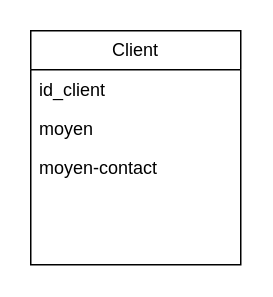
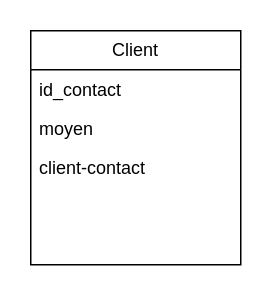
  <mxCell id="0" />
  <mxCell id="1" parent="0" />
  <mxCell id="2" value="Client" style="swimlane;fontStyle=0;childLayout=stackLayout;horizontal=1;startSize=26;fillColor=none;horizontalStack=0;resizeParent=1;resizeParentMax=0;resizeLast=0;collapsible=1;marginBottom=0;whiteSpace=wrap;html=1;" vertex="1" parent="1"><mxGeometry x="20" y="20" width="140" height="156" as="geometry" /></mxCell>
- <mxCell id="3" value="id_client&lt;div&gt;&lt;br&gt;&lt;/div&gt;" style="text;strokeColor=none;fillColor=none;align=left;verticalAlign=top;spacingLeft=4;spacingRight=4;overflow=hidden;rotatable=0;points=[[0,0.5],[1,0.5]];portConstraint=eastwest;whiteSpace=wrap;html=1;" vertex="1" parent="2"><mxGeometry y="26" width="140" height="26" as="geometry" /></mxCell>
+ <mxCell id="3" value="id_contact&lt;div&gt;&lt;br&gt;&lt;/div&gt;" style="text;strokeColor=none;fillColor=none;align=left;verticalAlign=top;spacingLeft=4;spacingRight=4;overflow=hidden;rotatable=0;points=[[0,0.5],[1,0.5]];portConstraint=eastwest;whiteSpace=wrap;html=1;" vertex="1" parent="2"><mxGeometry y="26" width="140" height="26" as="geometry" /></mxCell>
  <mxCell id="4" value="moyen" style="text;strokeColor=none;fillColor=none;align=left;verticalAlign=top;spacingLeft=4;spacingRight=4;overflow=hidden;rotatable=0;points=[[0,0.5],[1,0.5]];portConstraint=eastwest;whiteSpace=wrap;html=1;" vertex="1" parent="2"><mxGeometry y="52" width="140" height="26" as="geometry" /></mxCell>
- <mxCell id="5" value="moyen-contact" style="text;strokeColor=none;fillColor=none;align=left;verticalAlign=top;spacingLeft=4;spacingRight=4;overflow=hidden;rotatable=0;points=[[0,0.5],[1,0.5]];portConstraint=eastwest;whiteSpace=wrap;html=1;" vertex="1" parent="2"><mxGeometry y="78" width="140" height="26" as="geometry" /></mxCell>
+ <mxCell id="5" value="client-contact" style="text;strokeColor=none;fillColor=none;align=left;verticalAlign=top;spacingLeft=4;spacingRight=4;overflow=hidden;rotatable=0;points=[[0,0.5],[1,0.5]];portConstraint=eastwest;whiteSpace=wrap;html=1;" vertex="1" parent="2"><mxGeometry y="78" width="140" height="26" as="geometry" /></mxCell>
  <mxCell id="6" style="text;strokeColor=none;fillColor=none;align=left;verticalAlign=top;spacingLeft=4;spacingRight=4;overflow=hidden;rotatable=0;points=[[0,0.5],[1,0.5]];portConstraint=eastwest;whiteSpace=wrap;html=1;" vertex="1" parent="2"><mxGeometry y="104" width="140" height="26" as="geometry" /></mxCell>
  <mxCell id="7" style="text;strokeColor=none;fillColor=none;align=left;verticalAlign=top;spacingLeft=4;spacingRight=4;overflow=hidden;rotatable=0;points=[[0,0.5],[1,0.5]];portConstraint=eastwest;whiteSpace=wrap;html=1;" vertex="1" parent="2"><mxGeometry y="130" width="140" height="26" as="geometry" /></mxCell>
